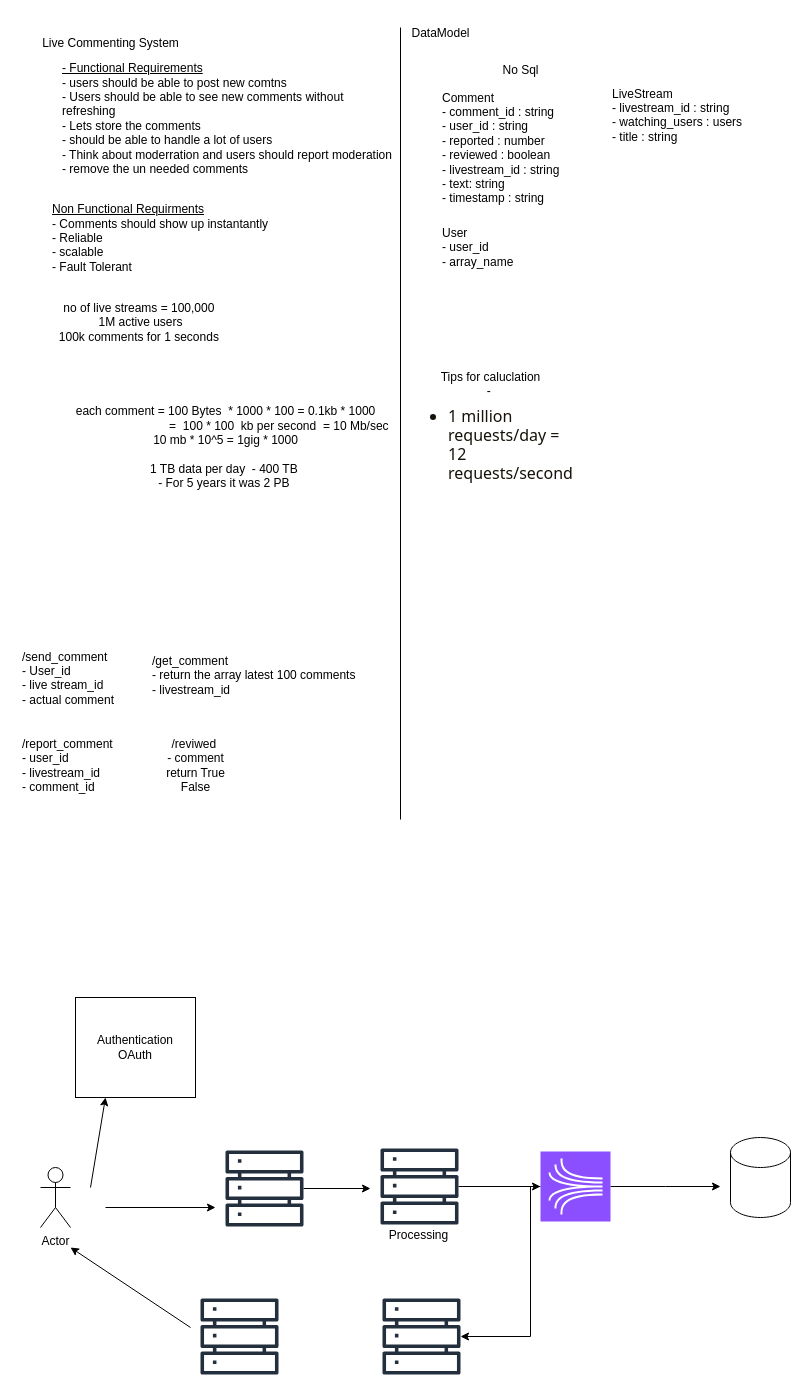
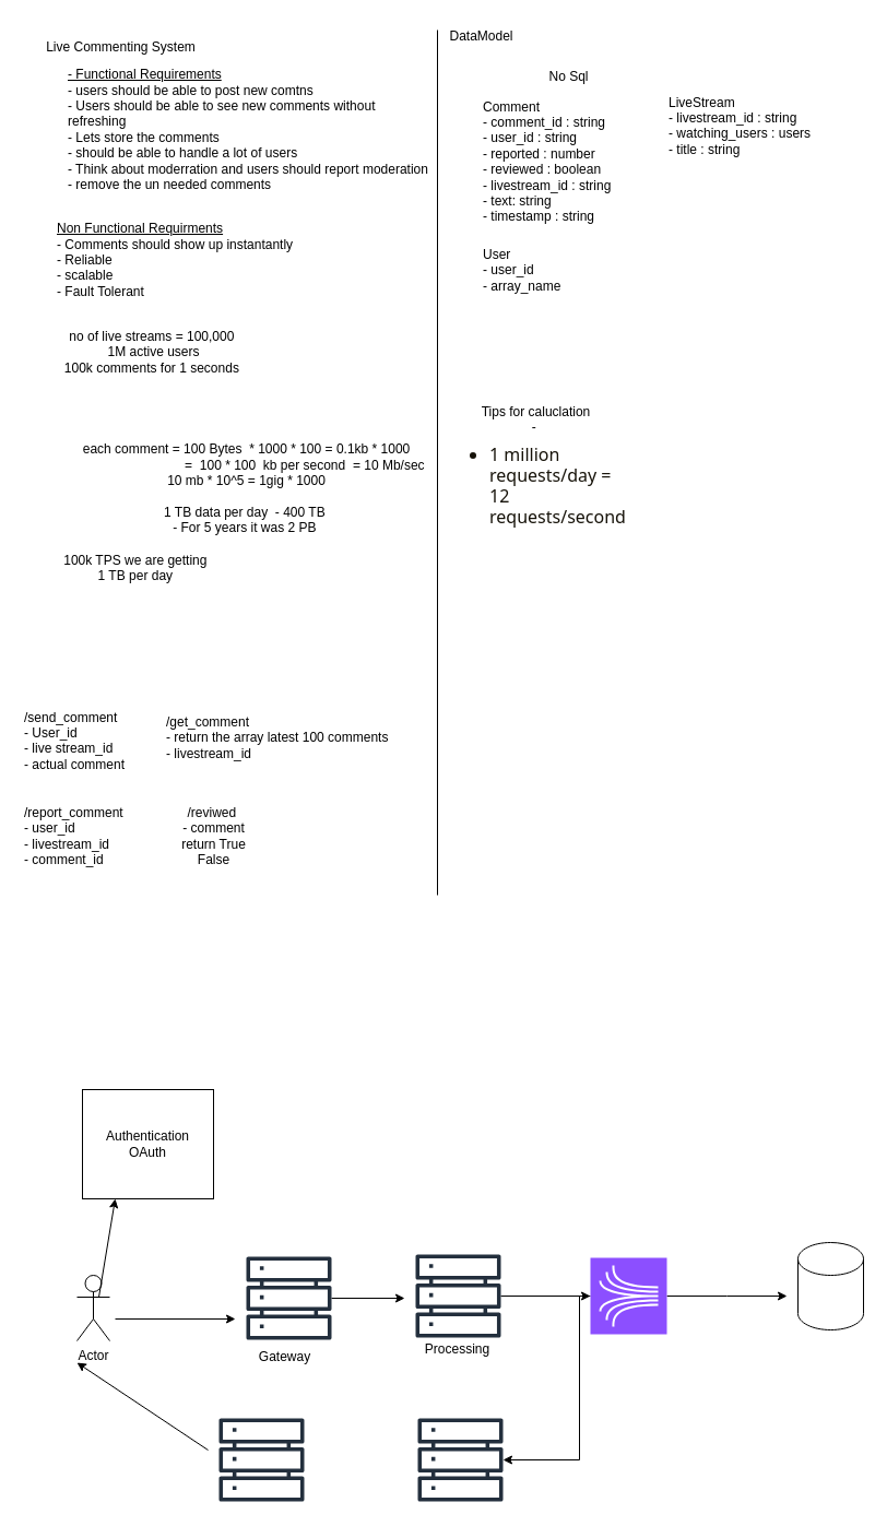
  <mxCell id="0" />
  <mxCell id="1" parent="0" />
  <mxCell id="2" value="Live Commenting System&lt;div&gt;&lt;br&gt;&lt;/div&gt;" style="text;html=1;align=center;verticalAlign=middle;resizable=0;points=[];autosize=1;strokeColor=none;fillColor=none;" vertex="1" parent="1"><mxGeometry x="30" y="30" width="160" height="40" as="geometry" /></mxCell>
  <mxCell id="3" value="&lt;u&gt;- Functional Requirements&lt;/u&gt;&lt;div&gt;&lt;span style=&quot;background-color: transparent; color: light-dark(rgb(0, 0, 0), rgb(255, 255, 255));&quot;&gt;- users should be able to post new comtns&lt;/span&gt;&lt;/div&gt;&lt;div&gt;&lt;span style=&quot;background-color: transparent; color: light-dark(rgb(0, 0, 0), rgb(255, 255, 255));&quot;&gt;- Users should be able to see new comments without&amp;nbsp;&lt;/span&gt;&lt;/div&gt;&lt;div&gt;&lt;span style=&quot;background-color: transparent; color: light-dark(rgb(0, 0, 0), rgb(255, 255, 255));&quot;&gt;refreshing&lt;/span&gt;&lt;/div&gt;&lt;div&gt;- Lets store the comments&lt;/div&gt;&lt;div&gt;&lt;span style=&quot;background-color: transparent; color: light-dark(rgb(0, 0, 0), rgb(255, 255, 255));&quot;&gt;- should be able to handle a lot of users&amp;nbsp;&lt;/span&gt;&lt;/div&gt;&lt;div&gt;&lt;span style=&quot;background-color: transparent; color: light-dark(rgb(0, 0, 0), rgb(255, 255, 255));&quot;&gt;- Think about moderration and users should report moderation&lt;/span&gt;&lt;/div&gt;&lt;div&gt;&lt;span style=&quot;background-color: transparent; color: light-dark(rgb(0, 0, 0), rgb(255, 255, 255));&quot;&gt;- remove the un needed comments&amp;nbsp;&lt;/span&gt;&lt;/div&gt;&lt;div&gt;&lt;span style=&quot;background-color: transparent; color: light-dark(rgb(0, 0, 0), rgb(255, 255, 255));&quot;&gt;&lt;br&gt;&lt;/span&gt;&lt;/div&gt;&lt;div&gt;&lt;span style=&quot;background-color: transparent; color: light-dark(rgb(0, 0, 0), rgb(255, 255, 255));&quot;&gt;&lt;br&gt;&lt;/span&gt;&lt;/div&gt;&lt;div&gt;&lt;span style=&quot;background-color: transparent; color: light-dark(rgb(0, 0, 0), rgb(255, 255, 255));&quot;&gt;&lt;br&gt;&lt;/span&gt;&lt;/div&gt;&lt;div&gt;&lt;span style=&quot;background-color: transparent; color: light-dark(rgb(0, 0, 0), rgb(255, 255, 255));&quot;&gt;&amp;nbsp;&lt;/span&gt;&lt;/div&gt;" style="text;html=1;align=left;verticalAlign=middle;resizable=0;points=[];autosize=1;strokeColor=none;fillColor=none;" vertex="1" parent="1"><mxGeometry x="60" y="52" width="350" height="190" as="geometry" /></mxCell>
  <mxCell id="4" value="&lt;u&gt;Non Functional Requirments&lt;/u&gt;&lt;div&gt;- Comments should show up instantantly&amp;nbsp;&lt;/div&gt;&lt;div&gt;- Reliable&amp;nbsp;&lt;/div&gt;&lt;div&gt;- scalable&lt;/div&gt;&lt;div&gt;- Fault Tolerant&lt;/div&gt;&lt;div&gt;&lt;br&gt;&lt;/div&gt;&lt;div&gt;&lt;br&gt;&lt;/div&gt;" style="text;html=1;align=left;verticalAlign=middle;resizable=0;points=[];autosize=1;strokeColor=none;fillColor=none;" vertex="1" parent="1"><mxGeometry x="50" y="197" width="240" height="110" as="geometry" /></mxCell>
  <mxCell id="5" value="no of live streams = 100,000&amp;nbsp;&lt;div&gt;1M active users&lt;/div&gt;&lt;div&gt;100k comments for 1 seconds&amp;nbsp;&lt;/div&gt;" style="text;html=1;align=center;verticalAlign=middle;resizable=0;points=[];autosize=1;strokeColor=none;fillColor=none;" vertex="1" parent="1"><mxGeometry x="45" y="292" width="190" height="60" as="geometry" /></mxCell>
  <mxCell id="6" value="each comment = 100 Bytes&amp;nbsp; * 1000 * 100 = 0.1kb * 1000&lt;div&gt;&lt;span style=&quot;white-space: pre;&quot;&gt;&#09;&lt;/span&gt;&lt;span style=&quot;white-space: pre;&quot;&gt;&#09;&lt;/span&gt;&lt;span style=&quot;white-space: pre;&quot;&gt;&#09;&lt;/span&gt;&lt;span style=&quot;white-space: pre;&quot;&gt;&#09;&lt;/span&gt;=&amp;nbsp; 100 * 100&amp;nbsp; kb per second&amp;nbsp; = 10 Mb/sec&lt;/div&gt;&lt;div&gt;10 mb * 10^5 = 1gig * 1000&lt;/div&gt;&lt;div&gt;&lt;br&gt;&lt;/div&gt;&lt;div&gt;1 TB data per day&amp;nbsp; - 400 TB&amp;nbsp;&lt;/div&gt;&lt;div&gt;- For 5 years it was 2 PB&amp;nbsp;&lt;/div&gt;" style="text;html=1;align=center;verticalAlign=middle;resizable=0;points=[];autosize=1;strokeColor=none;fillColor=none;" vertex="1" parent="1"><mxGeometry x="50" y="397" width="350" height="100" as="geometry" /></mxCell>
+ <mxCell id="7" value="100k TPS we are getting&amp;nbsp;&lt;div&gt;1 TB per day&amp;nbsp;&lt;/div&gt;&lt;div&gt;&lt;br&gt;&lt;/div&gt;" style="text;html=1;align=center;verticalAlign=middle;resizable=0;points=[];autosize=1;strokeColor=none;fillColor=none;" vertex="1" parent="1"><mxGeometry x="45" y="497" width="160" height="60" as="geometry" /></mxCell>
  <mxCell id="8" value="/send_comment&lt;div&gt;- User_id&lt;/div&gt;&lt;div&gt;- live stream_id&lt;/div&gt;&lt;div&gt;- actual comment&amp;nbsp;&lt;/div&gt;&lt;div&gt;&lt;br&gt;&lt;/div&gt;" style="text;html=1;align=left;verticalAlign=middle;resizable=0;points=[];autosize=1;strokeColor=none;fillColor=none;" vertex="1" parent="1"><mxGeometry x="20" y="640" width="120" height="90" as="geometry" /></mxCell>
  <mxCell id="9" value="/get_comment&lt;div&gt;- return the array latest 100 comments&amp;nbsp;&lt;/div&gt;&lt;div&gt;- livestream_id&lt;/div&gt;" style="text;html=1;align=left;verticalAlign=middle;resizable=0;points=[];autosize=1;strokeColor=none;fillColor=none;" vertex="1" parent="1"><mxGeometry x="150" y="645" width="230" height="60" as="geometry" /></mxCell>
  <mxCell id="10" value="/report_comment&lt;div&gt;- user_id&lt;/div&gt;&lt;div&gt;- livestream_id&lt;/div&gt;&lt;div&gt;- comment_id&lt;/div&gt;" style="text;html=1;align=left;verticalAlign=middle;resizable=0;points=[];autosize=1;strokeColor=none;fillColor=none;" vertex="1" parent="1"><mxGeometry x="20" y="730" width="110" height="70" as="geometry" /></mxCell>
  <mxCell id="11" value="/reviwed&amp;nbsp;&lt;div&gt;- comment&lt;/div&gt;&lt;div&gt;return True&lt;/div&gt;&lt;div&gt;False&lt;/div&gt;" style="text;html=1;align=center;verticalAlign=middle;resizable=0;points=[];autosize=1;strokeColor=none;fillColor=none;" vertex="1" parent="1"><mxGeometry x="155" y="730" width="80" height="70" as="geometry" /></mxCell>
  <mxCell id="12" value="No Sql" style="text;html=1;align=center;verticalAlign=middle;resizable=0;points=[];autosize=1;strokeColor=none;fillColor=none;" vertex="1" parent="1"><mxGeometry x="490" y="55" width="60" height="30" as="geometry" /></mxCell>
  <mxCell id="13" value="Comment&lt;div&gt;- comment_id : string&lt;/div&gt;&lt;div&gt;- user_id : string&amp;nbsp;&lt;/div&gt;&lt;div&gt;- reported : number&amp;nbsp;&lt;/div&gt;&lt;div&gt;- reviewed : boolean&amp;nbsp;&lt;/div&gt;&lt;div&gt;- livestream_id : string&amp;nbsp;&lt;/div&gt;&lt;div&gt;- text: string&amp;nbsp;&lt;/div&gt;&lt;div&gt;- timestamp : string&lt;/div&gt;&lt;div&gt;&lt;br&gt;&lt;/div&gt;&lt;div&gt;&lt;br&gt;&lt;/div&gt;" style="text;html=1;align=left;verticalAlign=middle;resizable=0;points=[];autosize=1;strokeColor=none;fillColor=none;" vertex="1" parent="1"><mxGeometry x="440" y="82" width="140" height="160" as="geometry" /></mxCell>
  <mxCell id="14" value="LiveStream&lt;div&gt;- livestream_id : string&lt;/div&gt;&lt;div&gt;- watching_users : users&lt;/div&gt;&lt;div&gt;- title : string&lt;/div&gt;&lt;div&gt;&lt;br&gt;&lt;/div&gt;" style="text;html=1;align=left;verticalAlign=middle;resizable=0;points=[];autosize=1;strokeColor=none;fillColor=none;" vertex="1" parent="1"><mxGeometry x="610" y="77" width="150" height="90" as="geometry" /></mxCell>
  <mxCell id="15" value="User&lt;div&gt;- user_id&lt;/div&gt;&lt;div&gt;- array_name&lt;/div&gt;" style="text;html=1;align=left;verticalAlign=middle;resizable=0;points=[];autosize=1;strokeColor=none;fillColor=none;" vertex="1" parent="1"><mxGeometry x="440" y="217" width="90" height="60" as="geometry" /></mxCell>
  <mxCell id="16" value="" style="endArrow=none;html=1;rounded=0;" edge="1" parent="1"><mxGeometry width="50" height="50" relative="1" as="geometry"><mxPoint x="400" y="819" as="sourcePoint" /><mxPoint x="400" y="27" as="targetPoint" /></mxGeometry></mxCell>
  <mxCell id="17" value="DataModel&lt;div&gt;&lt;br&gt;&lt;/div&gt;" style="text;html=1;align=center;verticalAlign=middle;resizable=0;points=[];autosize=1;strokeColor=none;fillColor=none;" vertex="1" parent="1"><mxGeometry x="400" y="20" width="80" height="40" as="geometry" /></mxCell>
- <mxCell id="18" value="Actor" style="shape=umlActor;verticalLabelPosition=bottom;verticalAlign=top;html=1;outlineConnect=0;" vertex="1" parent="1"><mxGeometry y="1167" width="30" height="60" as="geometry" x="40" /></mxCell>
+ <mxCell id="18" value="Actor" style="shape=umlActor;verticalLabelPosition=bottom;verticalAlign=top;html=1;outlineConnect=0;" vertex="1" parent="1"><mxGeometry x="70" y="1167" width="30" height="60" as="geometry" /></mxCell>
  <mxCell id="19" value="" style="endArrow=classic;html=1;rounded=0;entryX=0.5;entryY=1;entryDx=0;entryDy=0;" edge="1" parent="1"><mxGeometry width="50" height="50" relative="1" as="geometry"><mxPoint x="90" y="1187" as="sourcePoint" /><mxPoint x="105" y="1097" as="targetPoint" /></mxGeometry></mxCell>
  <mxCell id="20" value="Authentication&lt;div&gt;OAuth&lt;/div&gt;" style="whiteSpace=wrap;html=1;aspect=fixed;" vertex="1" parent="1"><mxGeometry x="75" y="997" width="120" height="100" as="geometry" /></mxCell>
  <mxCell id="21" value="" style="endArrow=classic;html=1;rounded=0;" edge="1" parent="1"><mxGeometry width="50" height="50" relative="1" as="geometry"><mxPoint x="105" y="1207" as="sourcePoint" /><mxPoint x="215" y="1207" as="targetPoint" /></mxGeometry></mxCell>
  <mxCell id="22" value="" style="sketch=0;outlineConnect=0;fontColor=#232F3E;gradientColor=none;fillColor=#232F3D;strokeColor=none;dashed=0;verticalLabelPosition=bottom;verticalAlign=top;align=center;html=1;fontSize=12;fontStyle=0;aspect=fixed;pointerEvents=1;shape=mxgraph.aws4.servers;" vertex="1" parent="1"><mxGeometry x="200" y="1297" width="78" height="78" as="geometry" /></mxCell>
  <mxCell id="23" style="edgeStyle=orthogonalEdgeStyle;rounded=0;orthogonalLoop=1;jettySize=auto;html=1;" edge="1" parent="1" source="24"><mxGeometry relative="1" as="geometry"><mxPoint x="370" y="1188" as="targetPoint" /></mxGeometry></mxCell>
  <mxCell id="24" value="" style="sketch=0;outlineConnect=0;fontColor=#232F3E;gradientColor=none;fillColor=#232F3D;strokeColor=none;dashed=0;verticalLabelPosition=bottom;verticalAlign=top;align=center;html=1;fontSize=12;fontStyle=0;aspect=fixed;pointerEvents=1;shape=mxgraph.aws4.servers;" vertex="1" parent="1"><mxGeometry x="225" y="1149" width="78" height="78" as="geometry" /></mxCell>
+ <mxCell id="25" value="Gateway" style="text;html=1;align=center;verticalAlign=middle;resizable=0;points=[];autosize=1;strokeColor=none;fillColor=none;" vertex="1" parent="1"><mxGeometry x="225" y="1227" width="70" height="30" as="geometry" /></mxCell>
  <mxCell id="26" value="" style="endArrow=classic;html=1;rounded=0;" edge="1" parent="1"><mxGeometry width="50" height="50" relative="1" as="geometry"><mxPoint x="190" y="1327" as="sourcePoint" /><mxPoint x="70" y="1247" as="targetPoint" /></mxGeometry></mxCell>
  <mxCell id="27" style="edgeStyle=orthogonalEdgeStyle;rounded=0;orthogonalLoop=1;jettySize=auto;html=1;" edge="1" parent="1" source="28" target="33"><mxGeometry relative="1" as="geometry" /></mxCell>
  <mxCell id="28" value="" style="sketch=0;outlineConnect=0;fontColor=#232F3E;gradientColor=none;fillColor=#232F3D;strokeColor=none;dashed=0;verticalLabelPosition=bottom;verticalAlign=top;align=center;html=1;fontSize=12;fontStyle=0;aspect=fixed;pointerEvents=1;shape=mxgraph.aws4.servers;" vertex="1" parent="1"><mxGeometry x="380" y="1147" width="78" height="78" as="geometry" /></mxCell>
  <mxCell id="29" value="Processing&lt;div&gt;&lt;br&gt;&lt;/div&gt;" style="text;html=1;align=center;verticalAlign=middle;resizable=0;points=[];autosize=1;strokeColor=none;fillColor=none;" vertex="1" parent="1"><mxGeometry x="378" y="1222" width="80" height="40" as="geometry" /></mxCell>
  <mxCell id="30" value="" style="sketch=0;outlineConnect=0;fontColor=#232F3E;gradientColor=none;fillColor=#232F3D;strokeColor=none;dashed=0;verticalLabelPosition=bottom;verticalAlign=top;align=center;html=1;fontSize=12;fontStyle=0;aspect=fixed;pointerEvents=1;shape=mxgraph.aws4.servers;" vertex="1" parent="1"><mxGeometry x="382" y="1297" width="78" height="78" as="geometry" /></mxCell>
  <mxCell id="31" style="edgeStyle=orthogonalEdgeStyle;rounded=0;orthogonalLoop=1;jettySize=auto;html=1;" edge="1" parent="1" source="33" target="30"><mxGeometry relative="1" as="geometry"><Array as="points"><mxPoint x="530" y="1336" /></Array></mxGeometry></mxCell>
  <mxCell id="32" style="edgeStyle=orthogonalEdgeStyle;rounded=0;orthogonalLoop=1;jettySize=auto;html=1;exitX=1;exitY=0.5;exitDx=0;exitDy=0;exitPerimeter=0;" edge="1" parent="1" source="33"><mxGeometry relative="1" as="geometry"><mxPoint x="720" y="1186" as="targetPoint" /></mxGeometry></mxCell>
  <mxCell id="33" value="" style="sketch=0;points=[[0,0,0],[0.25,0,0],[0.5,0,0],[0.75,0,0],[1,0,0],[0,1,0],[0.25,1,0],[0.5,1,0],[0.75,1,0],[1,1,0],[0,0.25,0],[0,0.5,0],[0,0.75,0],[1,0.25,0],[1,0.5,0],[1,0.75,0]];outlineConnect=0;fontColor=#232F3E;fillColor=#8C4FFF;strokeColor=#ffffff;dashed=0;verticalLabelPosition=bottom;verticalAlign=top;align=center;html=1;fontSize=12;fontStyle=0;aspect=fixed;shape=mxgraph.aws4.resourceIcon;resIcon=mxgraph.aws4.kinesis;" vertex="1" parent="1"><mxGeometry x="540" y="1151" width="70" height="70" as="geometry" /></mxCell>
  <mxCell id="34" value="" style="shape=cylinder3;whiteSpace=wrap;html=1;boundedLbl=1;backgroundOutline=1;size=15;" vertex="1" parent="1"><mxGeometry x="730" y="1137" width="60" height="80" as="geometry" /></mxCell>
  <mxCell id="35" value="Tips for caluclation&lt;div&gt;-&amp;nbsp;&lt;/div&gt;&lt;ul style=&quot;margin: 0.5rem 0px; padding-left: 2.5rem; color: rgb(22, 18, 9); font-family: system-ui, -apple-system, &amp;quot;Segoe UI&amp;quot;, Roboto, Emoji, Helvetica, Arial, sans-serif; font-size: 16px; text-align: start; text-wrap-mode: wrap; background-color: rgb(255, 255, 255);&quot;&gt;&lt;li&gt;1 million requests/day = 12 requests/second&lt;/li&gt;&lt;/ul&gt;" style="text;html=1;align=center;verticalAlign=middle;resizable=0;points=[];autosize=1;strokeColor=none;fillColor=none;" vertex="1" parent="1"><mxGeometry x="300" y="390" width="380" height="80" as="geometry" /></mxCell>
